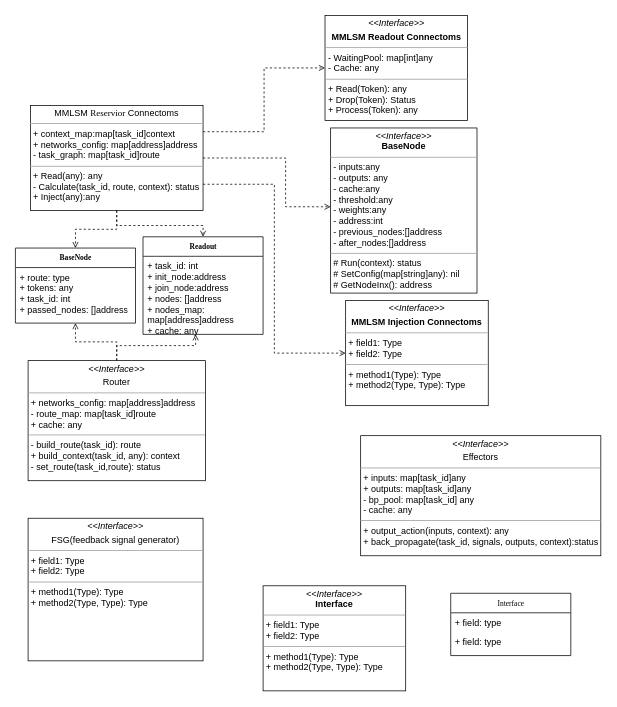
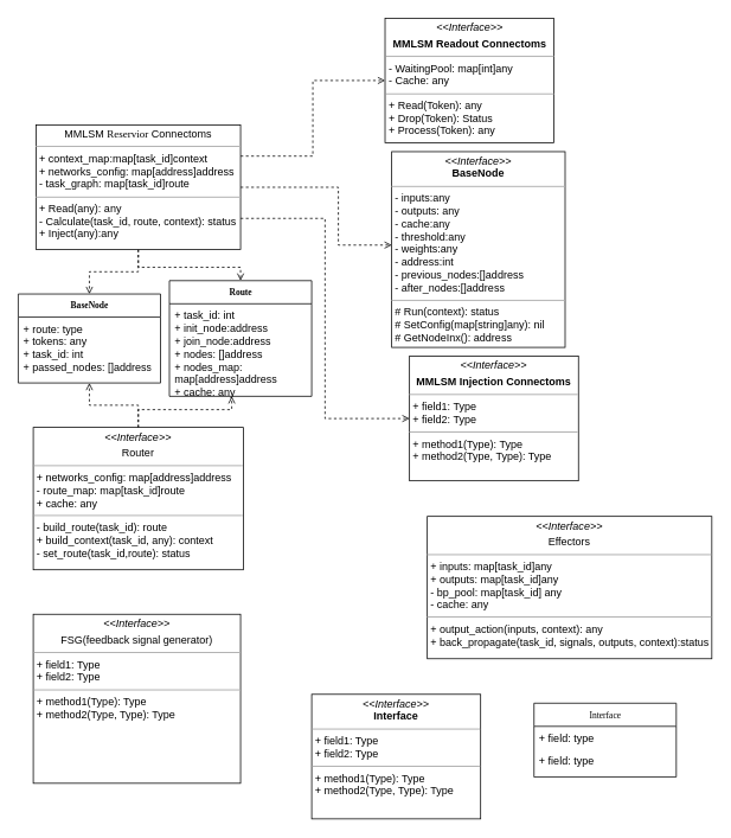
  <mxCell id="0" />
  <mxCell id="1" parent="0" />
  <mxCell id="2" value="Interface" style="swimlane;html=1;fontStyle=0;childLayout=stackLayout;horizontal=1;startSize=26;fillColor=none;horizontalStack=0;resizeParent=1;resizeLast=0;collapsible=1;marginBottom=0;swimlaneFillColor=#ffffff;rounded=0;shadow=0;comic=0;labelBackgroundColor=none;strokeWidth=1;fontFamily=Verdana;fontSize=10;align=center;" parent="1" vertex="1"><mxGeometry x="600" y="790" width="160" height="83" as="geometry" /></mxCell>
  <mxCell id="3" value="+ field: type" style="text;html=1;strokeColor=none;fillColor=none;align=left;verticalAlign=top;spacingLeft=4;spacingRight=4;whiteSpace=wrap;overflow=hidden;rotatable=0;points=[[0,0.5],[1,0.5]];portConstraint=eastwest;" parent="2" vertex="1"><mxGeometry y="26" width="160" height="26" as="geometry" /></mxCell>
  <mxCell id="4" value="+ field: type" style="text;html=1;strokeColor=none;fillColor=none;align=left;verticalAlign=top;spacingLeft=4;spacingRight=4;whiteSpace=wrap;overflow=hidden;rotatable=0;points=[[0,0.5],[1,0.5]];portConstraint=eastwest;" parent="2" vertex="1"><mxGeometry y="52" width="160" height="26" as="geometry" /></mxCell>
  <mxCell id="5" value="&lt;p style=&quot;margin:0px;margin-top:4px;text-align:center;&quot;&gt;&lt;i&gt;&amp;lt;&amp;lt;Interface&amp;gt;&amp;gt;&lt;/i&gt;&lt;br/&gt;&lt;b&gt;Interface&lt;/b&gt;&lt;/p&gt;&lt;hr size=&quot;1&quot;/&gt;&lt;p style=&quot;margin:0px;margin-left:4px;&quot;&gt;+ field1: Type&lt;br/&gt;+ field2: Type&lt;/p&gt;&lt;hr size=&quot;1&quot;/&gt;&lt;p style=&quot;margin:0px;margin-left:4px;&quot;&gt;+ method1(Type): Type&lt;br/&gt;+ method2(Type, Type): Type&lt;/p&gt;" style="verticalAlign=top;align=left;overflow=fill;fontSize=12;fontFamily=Helvetica;html=1;rounded=0;shadow=0;comic=0;labelBackgroundColor=none;strokeWidth=1" parent="1" vertex="1"><mxGeometry x="350" y="780" width="190" height="140" as="geometry" /></mxCell>
  <mxCell id="6" value="&lt;p style=&quot;margin:0px;margin-top:4px;text-align:center;&quot;&gt;&lt;i&gt;&amp;lt;&amp;lt;Interface&amp;gt;&amp;gt;&lt;/i&gt;&lt;br&gt;&lt;b&gt;BaseNode&lt;/b&gt;&lt;/p&gt;&lt;hr size=&quot;1&quot;&gt;&lt;p style=&quot;margin:0px;margin-left:4px;&quot;&gt;- inputs:any&lt;br&gt;- outputs: any&lt;/p&gt;&lt;p style=&quot;margin:0px;margin-left:4px;&quot;&gt;- cache:any&lt;/p&gt;&lt;p style=&quot;margin:0px;margin-left:4px;&quot;&gt;- threshold:any&lt;/p&gt;&lt;p style=&quot;margin:0px;margin-left:4px;&quot;&gt;- weights:any&lt;/p&gt;&lt;p style=&quot;margin:0px;margin-left:4px;&quot;&gt;- address:int&lt;/p&gt;&lt;p style=&quot;margin:0px;margin-left:4px;&quot;&gt;- previous_nodes:[]address&lt;/p&gt;&lt;p style=&quot;margin:0px;margin-left:4px;&quot;&gt;- after_nodes:[]address&lt;/p&gt;&lt;hr size=&quot;1&quot;&gt;&lt;p style=&quot;margin:0px;margin-left:4px;&quot;&gt;# Run(context): status&lt;br&gt;# SetConfig(map[string]any): nil&lt;/p&gt;&lt;p style=&quot;margin:0px;margin-left:4px;&quot;&gt;# GetNodeInx(): address&lt;/p&gt;&lt;p style=&quot;margin:0px;margin-left:4px;&quot;&gt;&lt;br&gt;&lt;/p&gt;" style="verticalAlign=top;align=left;overflow=fill;fontSize=12;fontFamily=Helvetica;html=1;rounded=0;shadow=0;comic=0;labelBackgroundColor=none;strokeWidth=1" parent="1" vertex="1"><mxGeometry x="440" y="170" width="195" height="220" as="geometry" /></mxCell>
  <mxCell id="7" value="&lt;p style=&quot;margin:0px;margin-top:4px;text-align:center;&quot;&gt;&lt;i&gt;&amp;lt;&amp;lt;Interface&amp;gt;&amp;gt;&lt;/i&gt;&lt;br&gt;&lt;/p&gt;&lt;p style=&quot;margin:0px;margin-top:4px;text-align:center;&quot;&gt;&lt;b&gt;MMLSM Readout Connectoms&lt;/b&gt;&lt;/p&gt;&lt;hr size=&quot;1&quot;&gt;&lt;p style=&quot;margin:0px;margin-left:4px;&quot;&gt;- WaitingPool: map[int]any&lt;br&gt;- Cache: any&lt;/p&gt;&lt;hr size=&quot;1&quot;&gt;&lt;p style=&quot;margin:0px;margin-left:4px;&quot;&gt;+ Read(Token): any&lt;br&gt;+ Drop(Token): Status&lt;/p&gt;&lt;p style=&quot;margin:0px;margin-left:4px;&quot;&gt;+ Process(Token): any&lt;/p&gt;" style="verticalAlign=top;align=left;overflow=fill;fontSize=12;fontFamily=Helvetica;html=1;rounded=0;shadow=0;comic=0;labelBackgroundColor=none;strokeWidth=1" parent="1" vertex="1"><mxGeometry x="432.5" width="190" height="140" as="geometry" y="20" /></mxCell>
  <mxCell id="8" value="&lt;p style=&quot;margin: 4px 0px 0px; text-align: center;&quot;&gt;&lt;i&gt;&amp;lt;&amp;lt;Interface&amp;gt;&amp;gt;&lt;/i&gt;&lt;br&gt;&lt;/p&gt;&lt;p style=&quot;margin: 4px 0px 0px; text-align: center;&quot;&gt;Effectors&lt;/p&gt;&lt;hr size=&quot;1&quot;&gt;&lt;p style=&quot;margin:0px;margin-left:4px;&quot;&gt;+ inputs: map[task_id]any&lt;br&gt;&lt;/p&gt;&lt;p style=&quot;margin:0px;margin-left:4px;&quot;&gt;+ outputs: map[task_id]any&lt;/p&gt;&lt;p style=&quot;margin:0px;margin-left:4px;&quot;&gt;- bp_pool: map[task_id] any&lt;/p&gt;&lt;p style=&quot;margin:0px;margin-left:4px;&quot;&gt;- cache: any&lt;br&gt;&lt;/p&gt;&lt;hr size=&quot;1&quot;&gt;&lt;p style=&quot;margin:0px;margin-left:4px;&quot;&gt;+ output_action(inputs, context): any&lt;br&gt;+ back_propagate(task_id, signals, outputs, context):status&lt;/p&gt;" style="verticalAlign=top;align=left;overflow=fill;fontSize=12;fontFamily=Helvetica;html=1;rounded=0;shadow=0;comic=0;labelBackgroundColor=none;strokeWidth=1" parent="1" vertex="1"><mxGeometry x="480" y="580" width="320" height="160" as="geometry" /></mxCell>
  <mxCell id="9" style="edgeStyle=orthogonalEdgeStyle;rounded=0;orthogonalLoop=1;jettySize=auto;html=1;exitX=0.5;exitY=0;exitDx=0;exitDy=0;entryX=0.5;entryY=1;entryDx=0;entryDy=0;dashed=1;endArrow=open;endFill=0;" edge="1" parent="1" source="10" target="19"><mxGeometry relative="1" as="geometry" /></mxCell>
  <mxCell id="10" value="&lt;p style=&quot;margin: 4px 0px 0px; text-align: center;&quot;&gt;&lt;i&gt;&amp;lt;&amp;lt;Interface&amp;gt;&amp;gt;&lt;/i&gt;&lt;br&gt;&lt;/p&gt;&lt;p style=&quot;margin: 4px 0px 0px; text-align: center;&quot;&gt;Router&lt;/p&gt;&lt;hr size=&quot;1&quot;&gt;&lt;p style=&quot;margin:0px;margin-left:4px;&quot;&gt;+&amp;nbsp;networks_config: map[address]address&lt;/p&gt;&lt;p style=&quot;margin:0px;margin-left:4px;&quot;&gt;- route_map: map[task_id]route&lt;br&gt;+ cache: any&lt;/p&gt;&lt;hr size=&quot;1&quot;&gt;&lt;p style=&quot;margin:0px;margin-left:4px;&quot;&gt;- build_route(task_id): route&lt;br&gt;+ build_context(task_id, any): context&lt;/p&gt;&lt;p style=&quot;margin:0px;margin-left:4px;&quot;&gt;- set_route(task_id,route): status&lt;/p&gt;" style="verticalAlign=top;align=left;overflow=fill;fontSize=12;fontFamily=Helvetica;html=1;rounded=0;shadow=0;comic=0;labelBackgroundColor=none;strokeWidth=1" parent="1" vertex="1"><mxGeometry x="36.88" y="480" width="236.25" height="160" as="geometry" /></mxCell>
  <mxCell id="11" value="&lt;p style=&quot;margin: 4px 0px 0px; text-align: center;&quot;&gt;&lt;i&gt;&amp;lt;&amp;lt;Interface&amp;gt;&amp;gt;&lt;/i&gt;&lt;br&gt;&lt;/p&gt;&lt;p style=&quot;margin: 4px 0px 0px; text-align: center;&quot;&gt;FSG(feedback signal generator)&lt;/p&gt;&lt;hr size=&quot;1&quot;&gt;&lt;p style=&quot;margin:0px;margin-left:4px;&quot;&gt;+ field1: Type&lt;br&gt;+ field2: Type&lt;/p&gt;&lt;hr size=&quot;1&quot;&gt;&lt;p style=&quot;margin:0px;margin-left:4px;&quot;&gt;+ method1(Type): Type&lt;br&gt;+ method2(Type, Type): Type&lt;/p&gt;" style="verticalAlign=top;align=left;overflow=fill;fontSize=12;fontFamily=Helvetica;html=1;rounded=0;shadow=0;comic=0;labelBackgroundColor=none;strokeWidth=1" parent="1" vertex="1"><mxGeometry x="36.88" y="690" width="233.12" height="190" as="geometry" /></mxCell>
  <mxCell id="12" value="&lt;p style=&quot;margin:0px;margin-top:4px;text-align:center;&quot;&gt;&lt;i&gt;&amp;lt;&amp;lt;Interface&amp;gt;&amp;gt;&lt;/i&gt;&lt;br&gt;&lt;/p&gt;&lt;p style=&quot;margin:0px;margin-top:4px;text-align:center;&quot;&gt;&lt;b&gt;MMLSM Injection Connectoms&lt;/b&gt;&lt;/p&gt;&lt;hr size=&quot;1&quot;&gt;&lt;p style=&quot;margin:0px;margin-left:4px;&quot;&gt;+ field1: Type&lt;br&gt;+ field2: Type&lt;/p&gt;&lt;hr size=&quot;1&quot;&gt;&lt;p style=&quot;margin:0px;margin-left:4px;&quot;&gt;+ method1(Type): Type&lt;br&gt;+ method2(Type, Type): Type&lt;/p&gt;" style="verticalAlign=top;align=left;overflow=fill;fontSize=12;fontFamily=Helvetica;html=1;rounded=0;shadow=0;comic=0;labelBackgroundColor=none;strokeWidth=1" parent="1" vertex="1"><mxGeometry x="460" y="400" width="190" height="140" as="geometry" /></mxCell>
  <mxCell id="13" style="edgeStyle=orthogonalEdgeStyle;rounded=0;orthogonalLoop=1;jettySize=auto;html=1;dashed=1;endArrow=open;endFill=0;" edge="1" parent="1" source="18" target="6"><mxGeometry relative="1" as="geometry"><Array as="points"><mxPoint x="380" y="210" /><mxPoint x="380" y="275" /></Array></mxGeometry></mxCell>
  <mxCell id="14" style="edgeStyle=orthogonalEdgeStyle;rounded=0;orthogonalLoop=1;jettySize=auto;html=1;exitX=1;exitY=0.25;exitDx=0;exitDy=0;entryX=0;entryY=0.5;entryDx=0;entryDy=0;dashed=1;endArrow=open;endFill=0;" edge="1" parent="1" source="18" target="7"><mxGeometry relative="1" as="geometry" /></mxCell>
  <mxCell id="15" style="edgeStyle=orthogonalEdgeStyle;rounded=0;orthogonalLoop=1;jettySize=auto;html=1;exitX=1;exitY=0.75;exitDx=0;exitDy=0;entryX=0;entryY=0.5;entryDx=0;entryDy=0;dashed=1;endArrow=open;endFill=0;" edge="1" parent="1" source="18" target="12"><mxGeometry relative="1" as="geometry" /></mxCell>
  <mxCell id="16" style="edgeStyle=orthogonalEdgeStyle;rounded=0;orthogonalLoop=1;jettySize=auto;html=1;exitX=0.5;exitY=1;exitDx=0;exitDy=0;entryX=0.5;entryY=0;entryDx=0;entryDy=0;dashed=1;endArrow=open;endFill=0;" edge="1" parent="1" source="18" target="19"><mxGeometry relative="1" as="geometry" /></mxCell>
  <mxCell id="17" style="edgeStyle=orthogonalEdgeStyle;rounded=0;orthogonalLoop=1;jettySize=auto;html=1;exitX=0.5;exitY=1;exitDx=0;exitDy=0;entryX=0.5;entryY=0;entryDx=0;entryDy=0;dashed=1;endArrow=open;endFill=0;" edge="1" parent="1" source="18" target="21"><mxGeometry relative="1" as="geometry" /></mxCell>
  <mxCell id="18" value="&lt;p style=&quot;margin:0px;margin-top:4px;text-align:center;&quot;&gt;MMLSM&amp;nbsp;&lt;span style=&quot;font-family: Verdana; white-space: normal;&quot;&gt;Reservior&lt;/span&gt;&amp;nbsp;Connectoms&lt;br&gt;&lt;/p&gt;&lt;hr size=&quot;1&quot;&gt;&lt;p style=&quot;margin:0px;margin-left:4px;&quot;&gt;+ context_map:map[task_id]context&lt;br&gt;+ networks_config: map[address]address&lt;/p&gt;&lt;p style=&quot;margin:0px;margin-left:4px;&quot;&gt;- task_graph: map[task_id]route&lt;/p&gt;&lt;hr size=&quot;1&quot;&gt;&lt;p style=&quot;margin:0px;margin-left:4px;&quot;&gt;+ Read(any): any&lt;br&gt;- Calculate(task_id, route, context): status&lt;/p&gt;&lt;p style=&quot;margin:0px;margin-left:4px;&quot;&gt;+ Inject(any):any&lt;/p&gt;" style="verticalAlign=top;align=left;overflow=fill;fontSize=12;fontFamily=Helvetica;html=1;rounded=0;shadow=0;comic=0;labelBackgroundColor=none;strokeWidth=1" parent="1" vertex="1"><mxGeometry x="40" y="140" width="230" height="140" as="geometry" /></mxCell>
  <mxCell id="19" value="&lt;b&gt;BaseNode&lt;/b&gt;" style="swimlane;html=1;fontStyle=0;childLayout=stackLayout;horizontal=1;startSize=26;fillColor=none;horizontalStack=0;resizeParent=1;resizeLast=0;collapsible=1;marginBottom=0;swimlaneFillColor=#ffffff;rounded=0;shadow=0;comic=0;labelBackgroundColor=none;strokeWidth=1;fontFamily=Verdana;fontSize=10;align=center;" vertex="1" parent="1"><mxGeometry x="20" y="330" width="160" height="100" as="geometry" /></mxCell>
  <mxCell id="20" value="&lt;div&gt;+ route: type&lt;br&gt;&lt;/div&gt;+ tokens: any&lt;div&gt;+ task_id: int&lt;/div&gt;&lt;div&gt;+ passed_nodes: []address&lt;/div&gt;" style="text;html=1;strokeColor=none;fillColor=none;align=left;verticalAlign=top;spacingLeft=4;spacingRight=4;whiteSpace=wrap;overflow=hidden;rotatable=0;points=[[0,0.5],[1,0.5]];portConstraint=eastwest;" vertex="1" parent="19"><mxGeometry y="26" width="160" height="64" as="geometry" /></mxCell>
- <mxCell id="21" value="&lt;b&gt;Readout&lt;/b&gt;" style="swimlane;html=1;fontStyle=0;childLayout=stackLayout;horizontal=1;startSize=26;fillColor=none;horizontalStack=0;resizeParent=1;resizeLast=0;collapsible=1;marginBottom=0;swimlaneFillColor=#ffffff;rounded=0;shadow=0;comic=0;labelBackgroundColor=none;strokeWidth=1;fontFamily=Verdana;fontSize=10;align=center;" vertex="1" parent="1"><mxGeometry x="190" y="315" width="160" height="130" as="geometry" /></mxCell>
+ <mxCell id="21" value="&lt;b&gt;Route&lt;/b&gt;" style="swimlane;html=1;fontStyle=0;childLayout=stackLayout;horizontal=1;startSize=26;fillColor=none;horizontalStack=0;resizeParent=1;resizeLast=0;collapsible=1;marginBottom=0;swimlaneFillColor=#ffffff;rounded=0;shadow=0;comic=0;labelBackgroundColor=none;strokeWidth=1;fontFamily=Verdana;fontSize=10;align=center;" vertex="1" parent="1"><mxGeometry x="190" y="315" width="160" height="130" as="geometry" /></mxCell>
  <mxCell id="22" value="&lt;div&gt;+ task_id: int&lt;br&gt;&lt;/div&gt;&lt;div&gt;+ init_node:address&lt;/div&gt;&lt;div&gt;+ join_node:address&lt;/div&gt;+ nodes: []address&lt;div&gt;+ nodes_map: map[address]address&lt;/div&gt;&lt;div&gt;+ cache: any&lt;/div&gt;" style="text;html=1;strokeColor=none;fillColor=none;align=left;verticalAlign=top;spacingLeft=4;spacingRight=4;whiteSpace=wrap;overflow=hidden;rotatable=0;points=[[0,0.5],[1,0.5]];portConstraint=eastwest;" vertex="1" parent="21"><mxGeometry y="26" width="160" height="104" as="geometry" /></mxCell>
  <mxCell id="23" style="edgeStyle=orthogonalEdgeStyle;rounded=0;orthogonalLoop=1;jettySize=auto;html=1;exitX=0.5;exitY=0;exitDx=0;exitDy=0;entryX=0.438;entryY=1;entryDx=0;entryDy=0;entryPerimeter=0;dashed=1;endArrow=open;endFill=0;" edge="1" parent="1" source="10" target="22"><mxGeometry relative="1" as="geometry"><Array as="points"><mxPoint x="155" y="460" /><mxPoint x="260" y="460" /></Array></mxGeometry></mxCell>
